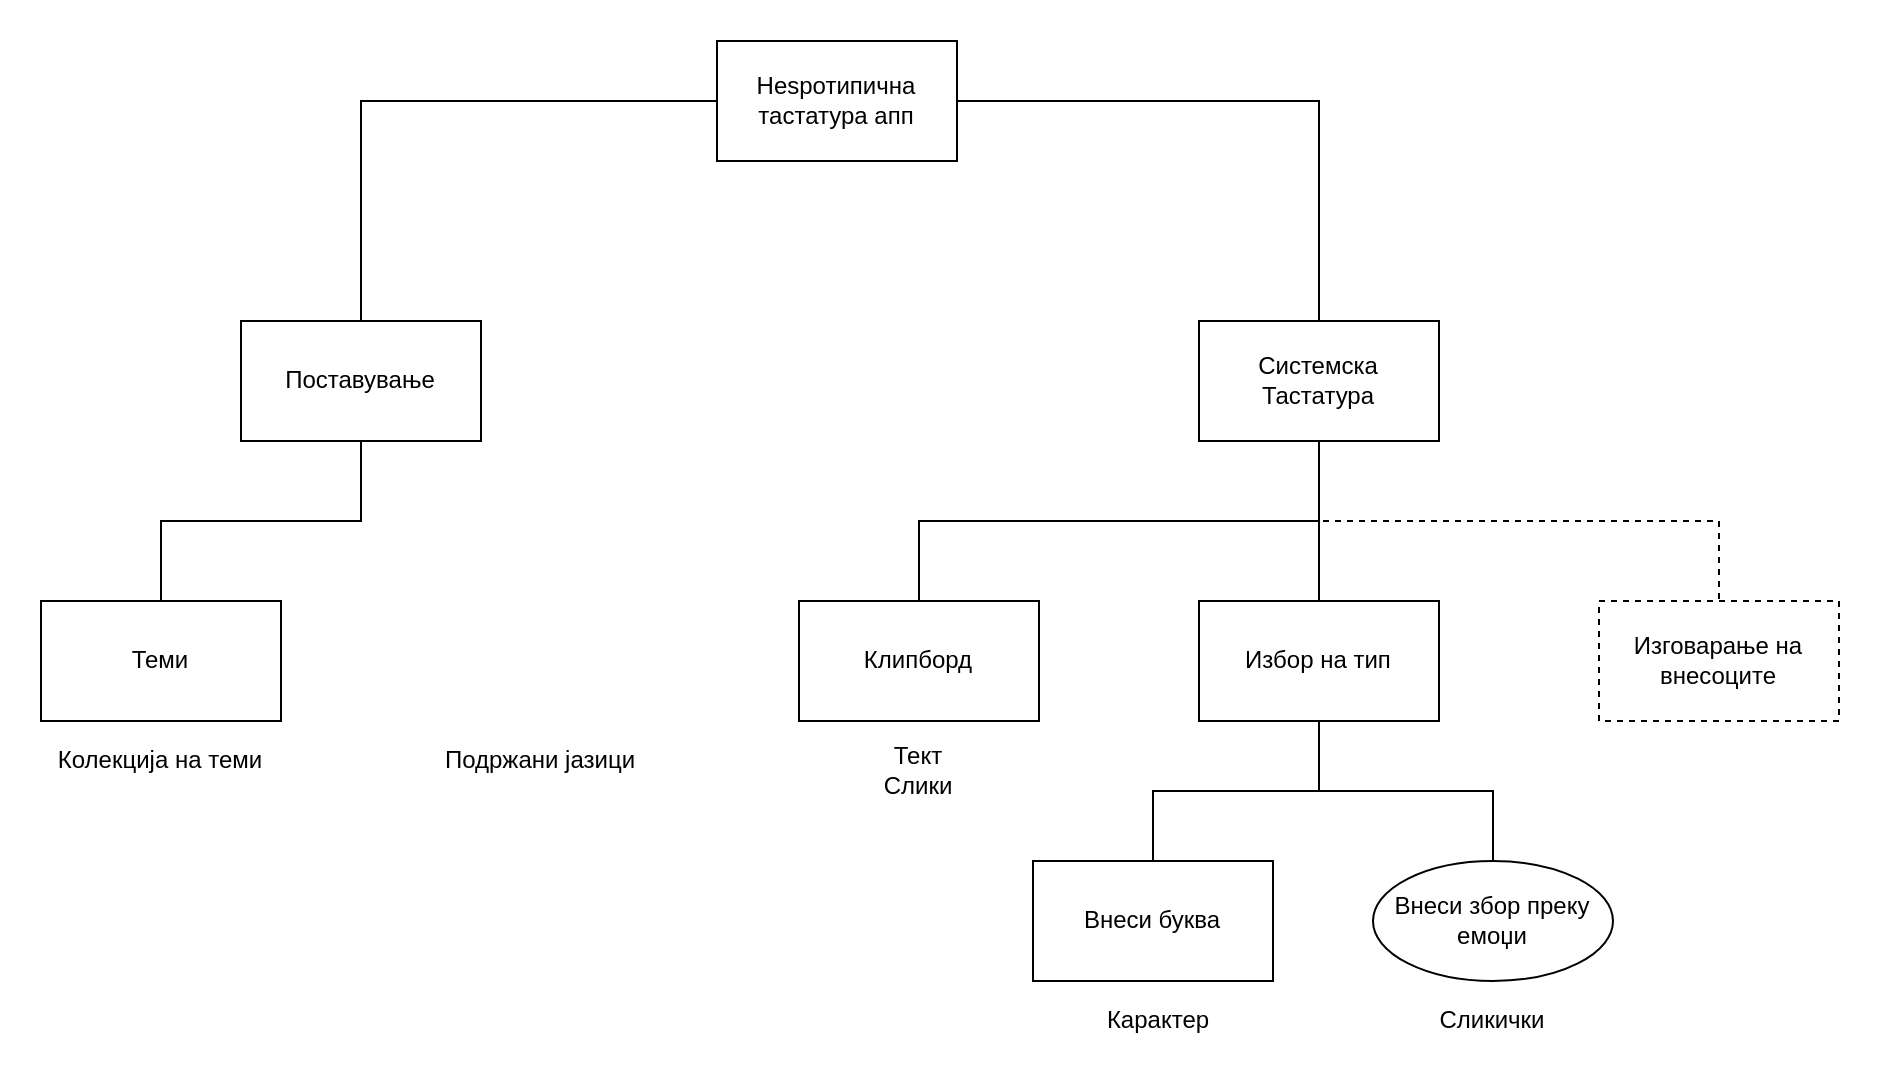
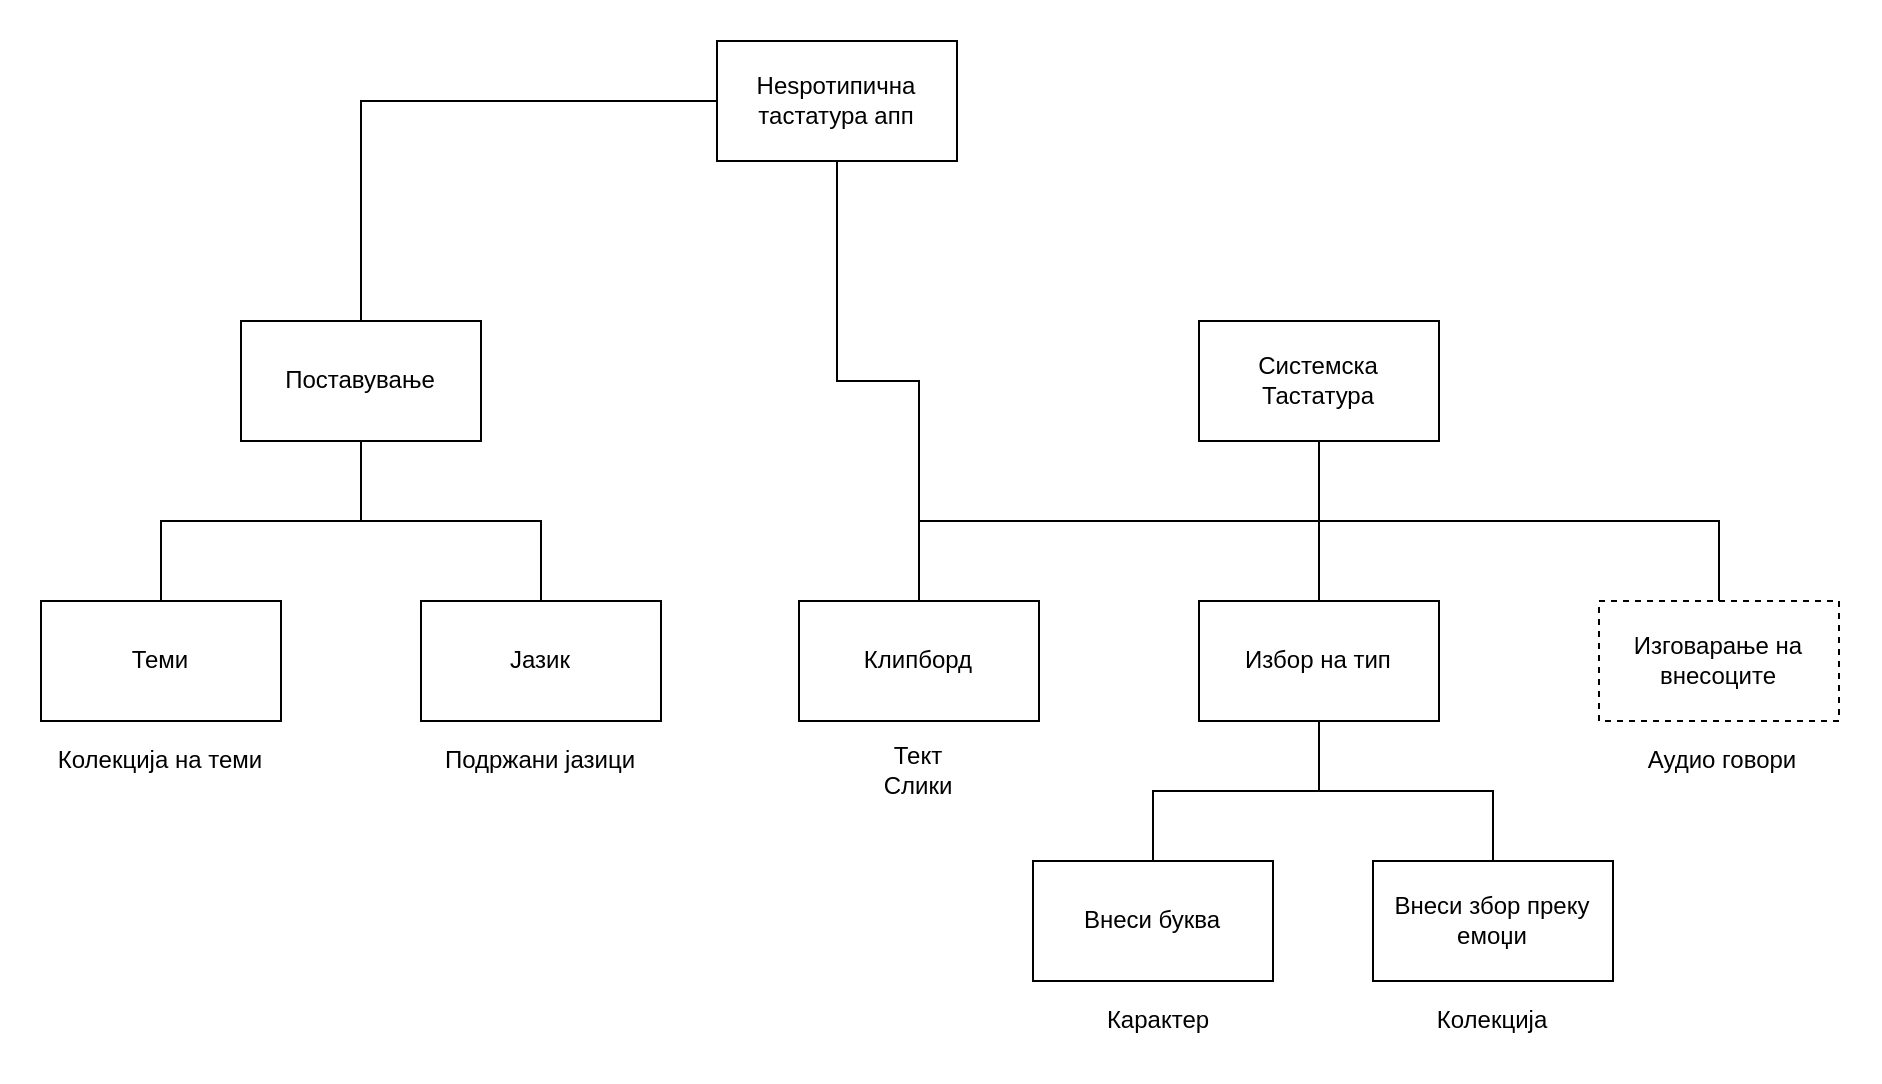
  <mxCell id="0" style=";html=1;" />
  <mxCell id="1" style=";html=1;" parent="0" />
- <mxCell id="2" value="" style="edgeStyle=orthogonalEdgeStyle;rounded=0;orthogonalLoop=1;jettySize=auto;html=1;endArrow=none;endFill=0;" edge="1" parent="1" source="4" target="8"><mxGeometry relative="1" as="geometry" /></mxCell>
+ <mxCell id="2" value="" style="edgeStyle=orthogonalEdgeStyle;rounded=0;orthogonalLoop=1;jettySize=auto;html=1;endArrow=none;endFill=0;" edge="1" parent="1" source="4" target="19"><mxGeometry relative="1" as="geometry" /></mxCell>
  <mxCell id="3" value="" style="edgeStyle=orthogonalEdgeStyle;rounded=0;orthogonalLoop=1;jettySize=auto;html=1;endArrow=none;endFill=0;" edge="1" parent="1" source="4" target="11"><mxGeometry relative="1" as="geometry" /></mxCell>
  <mxCell id="4" value="Неѕротипична тастатура апп" style="rounded=0;whiteSpace=wrap;html=1;" vertex="1" parent="1"><mxGeometry x="358" y="20" width="120" height="60" as="geometry" /></mxCell>
  <mxCell id="5" value="" style="edgeStyle=orthogonalEdgeStyle;rounded=0;orthogonalLoop=1;jettySize=auto;html=1;endArrow=none;endFill=0;" edge="1" parent="1" source="8" target="14"><mxGeometry relative="1" as="geometry" /></mxCell>
- <mxCell id="6" value="" style="edgeStyle=orthogonalEdgeStyle;rounded=0;orthogonalLoop=1;jettySize=auto;html=1;endArrow=none;endFill=0;dashed=1;" edge="1" parent="1" source="8" target="18"><mxGeometry relative="1" as="geometry"><Array as="points"><mxPoint x="659" y="260" /><mxPoint x="859" y="260" /></Array></mxGeometry></mxCell>
+ <mxCell id="6" value="" style="edgeStyle=orthogonalEdgeStyle;rounded=0;orthogonalLoop=1;jettySize=auto;html=1;endArrow=none;endFill=0;" edge="1" parent="1" source="8" target="18"><mxGeometry relative="1" as="geometry"><Array as="points"><mxPoint x="659" y="260" /><mxPoint x="859" y="260" /></Array></mxGeometry></mxCell>
  <mxCell id="7" value="" style="edgeStyle=orthogonalEdgeStyle;rounded=0;orthogonalLoop=1;jettySize=auto;html=1;endArrow=none;endFill=0;" edge="1" parent="1" source="8" target="19"><mxGeometry relative="1" as="geometry"><Array as="points"><mxPoint x="659" y="260" /><mxPoint x="459" y="260" /></Array></mxGeometry></mxCell>
  <mxCell id="8" value="Системска Тастатура" style="whiteSpace=wrap;html=1;rounded=0;" vertex="1" parent="1"><mxGeometry x="599" y="160" width="120" height="60" as="geometry" /></mxCell>
  <mxCell id="9" value="" style="edgeStyle=orthogonalEdgeStyle;rounded=0;orthogonalLoop=1;jettySize=auto;html=1;endArrow=none;endFill=0;" edge="1" parent="1" source="11" target="17"><mxGeometry relative="1" as="geometry" /></mxCell>
+ <mxCell id="10" value="" style="edgeStyle=orthogonalEdgeStyle;rounded=0;orthogonalLoop=1;jettySize=auto;html=1;endArrow=none;endFill=0;" edge="1" parent="1" source="11" target="20"><mxGeometry relative="1" as="geometry" /></mxCell>
  <mxCell id="11" value="Поставување" style="whiteSpace=wrap;html=1;rounded=0;" vertex="1" parent="1"><mxGeometry x="120" y="160" width="120" height="60" as="geometry" /></mxCell>
  <mxCell id="12" value="" style="edgeStyle=orthogonalEdgeStyle;rounded=0;orthogonalLoop=1;jettySize=auto;html=1;endArrow=none;endFill=0;" edge="1" parent="1" source="14" target="15"><mxGeometry relative="1" as="geometry" /></mxCell>
  <mxCell id="13" value="" style="edgeStyle=orthogonalEdgeStyle;rounded=0;orthogonalLoop=1;jettySize=auto;html=1;endArrow=none;endFill=0;" edge="1" parent="1" source="14" target="16"><mxGeometry relative="1" as="geometry" /></mxCell>
  <mxCell id="14" value="Избор на тип" style="whiteSpace=wrap;html=1;rounded=0;" vertex="1" parent="1"><mxGeometry x="599" y="300" width="120" height="60" as="geometry" /></mxCell>
  <mxCell id="15" value="Внеси буква" style="whiteSpace=wrap;html=1;rounded=0;" vertex="1" parent="1"><mxGeometry x="516" y="430" width="120" height="60" as="geometry" /></mxCell>
- <mxCell id="16" value="Внеси збор преку емоџи" style="ellipse;whiteSpace=wrap;html=1;" vertex="1" parent="1"><mxGeometry x="686" y="430" width="120" height="60" as="geometry" /></mxCell>
+ <mxCell id="16" value="Внеси збор преку емоџи" style="whiteSpace=wrap;html=1;rounded=0;" vertex="1" parent="1"><mxGeometry x="686" y="430" width="120" height="60" as="geometry" /></mxCell>
  <mxCell id="17" value="Теми" style="whiteSpace=wrap;html=1;rounded=0;" vertex="1" parent="1"><mxGeometry x="20" y="300" width="120" height="60" as="geometry" /></mxCell>
  <mxCell id="18" value="Изговарање на внесоците" style="whiteSpace=wrap;html=1;rounded=0;dashed=1;" vertex="1" parent="1"><mxGeometry x="799" y="300" width="120" height="60" as="geometry" /></mxCell>
  <mxCell id="19" value="Клипборд" style="whiteSpace=wrap;html=1;rounded=0;" vertex="1" parent="1"><mxGeometry x="399" y="300" width="120" height="60" as="geometry" /></mxCell>
+ <mxCell id="20" value="Јазик" style="whiteSpace=wrap;html=1;rounded=0;" vertex="1" parent="1"><mxGeometry x="210" y="300" width="120" height="60" as="geometry" /></mxCell>
  <mxCell id="21" value="Колекција на теми" style="text;html=1;strokeColor=none;fillColor=none;align=center;verticalAlign=middle;whiteSpace=wrap;rounded=0;" vertex="1" parent="1"><mxGeometry x="20" y="370" width="120" height="20" as="geometry" /></mxCell>
  <mxCell id="22" value="Подржани јазици" style="text;html=1;strokeColor=none;fillColor=none;align=center;verticalAlign=middle;whiteSpace=wrap;rounded=0;" vertex="1" parent="1"><mxGeometry x="210" y="370" width="120" height="20" as="geometry" /></mxCell>
  <mxCell id="23" value="Тект&lt;br&gt;Слики" style="text;html=1;strokeColor=none;fillColor=none;align=center;verticalAlign=middle;whiteSpace=wrap;rounded=0;" vertex="1" parent="1"><mxGeometry x="399" y="370" width="120" height="30" as="geometry" /></mxCell>
  <mxCell id="24" value="Карактер" style="text;html=1;strokeColor=none;fillColor=none;align=center;verticalAlign=middle;whiteSpace=wrap;rounded=0;" vertex="1" parent="1"><mxGeometry x="519" y="500" width="120" height="20" as="geometry" /></mxCell>
- <mxCell id="25" value="Сликички" style="text;html=1;strokeColor=none;fillColor=none;align=center;verticalAlign=middle;whiteSpace=wrap;rounded=0;" vertex="1" parent="1"><mxGeometry x="686" y="500" width="120" height="20" as="geometry" /></mxCell>
+ <mxCell id="25" value="Колекција" style="text;html=1;strokeColor=none;fillColor=none;align=center;verticalAlign=middle;whiteSpace=wrap;rounded=0;" vertex="1" parent="1"><mxGeometry x="686" y="500" width="120" height="20" as="geometry" /></mxCell>
+ <mxCell id="26" value="Аудио говори" style="text;html=1;strokeColor=none;fillColor=none;align=center;verticalAlign=middle;whiteSpace=wrap;rounded=0;" vertex="1" parent="1"><mxGeometry x="806" y="370" width="110" height="20" as="geometry" /></mxCell>
